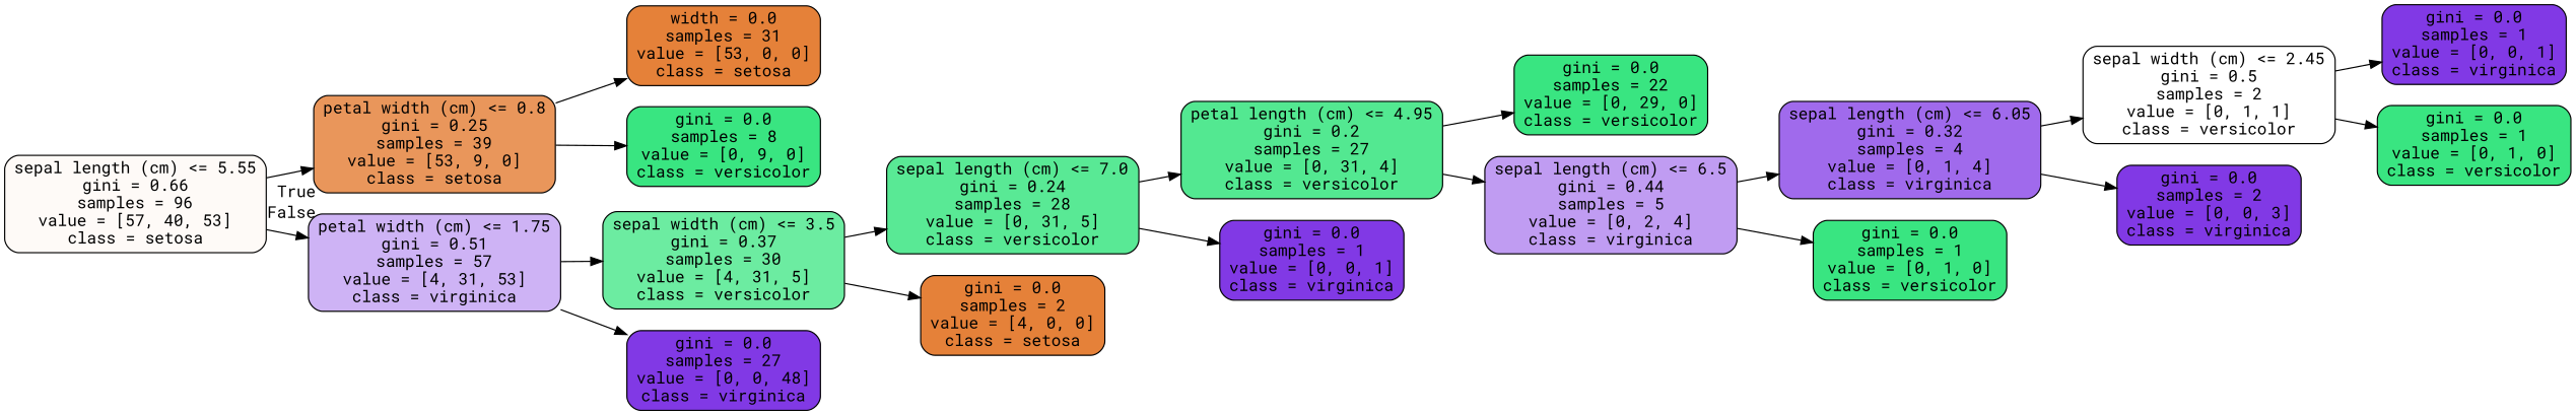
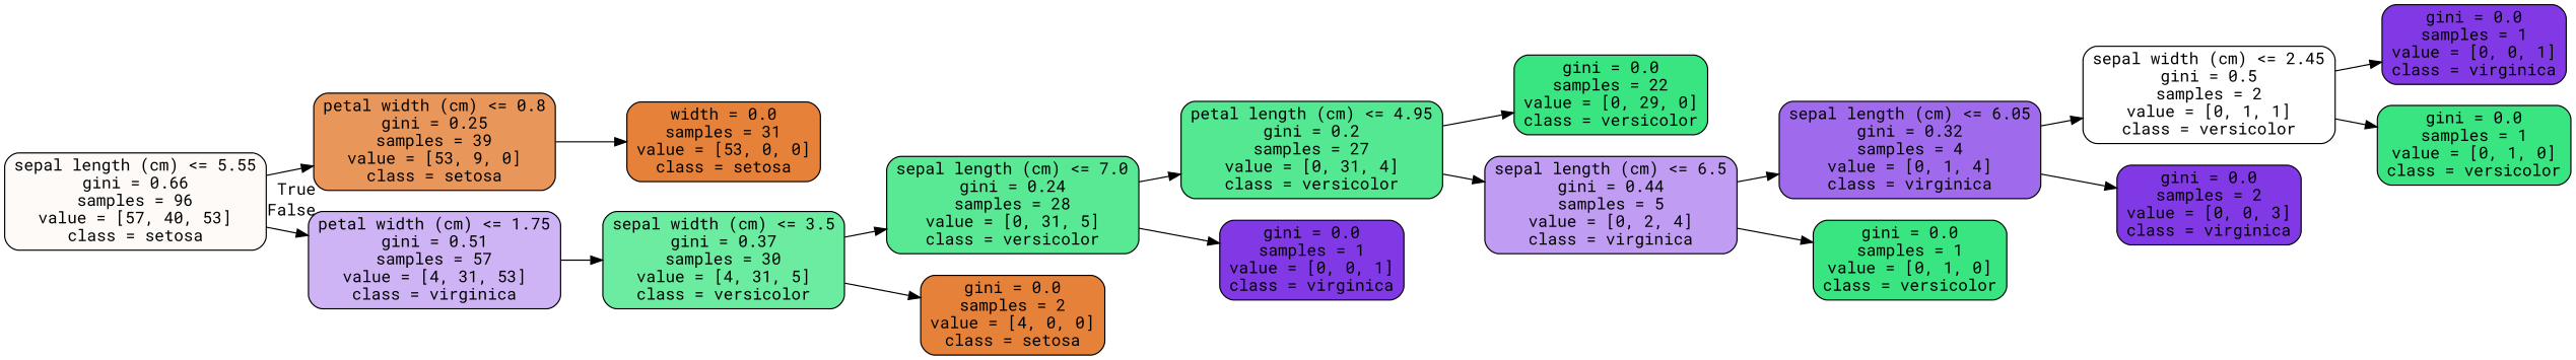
  digraph {
    fontname="Roboto Mono"
    rankdir=LR
    node [color=black fillcolor="#39e581" fontname="Roboto Mono" shape=box style="filled, rounded"]
    edge [fontname="Roboto Mono"]
    n1 [fillcolor="#fefaf7" label="sepal length (cm) <= 5.55\ngini = 0.66\nsamples = 96\nvalue = [57, 40, 53]\nclass = setosa"]
    n2 [fillcolor="#e9965b" label="petal width (cm) <= 0.8\ngini = 0.25\nsamples = 39\nvalue = [53, 9, 0]\nclass = setosa"]
    n3 [fillcolor="#ceb3f5" label="petal width (cm) <= 1.75\ngini = 0.51\nsamples = 57\nvalue = [4, 31, 53]\nclass = virginica"]
    n4 [fillcolor="#e58139" label="width = 0.0\nsamples = 31\nvalue = [53, 0, 0]\nclass = setosa"]
-   n5 [label="gini = 0.0\nsamples = 8\nvalue = [0, 9, 0]\nclass = versicolor"]
    n6 [fillcolor="#6ceca1" label="sepal width (cm) <= 3.5\ngini = 0.37\nsamples = 30\nvalue = [4, 31, 5]\nclass = versicolor"]
-   n7 [fillcolor="#8139e5" label="gini = 0.0\nsamples = 27\nvalue = [0, 0, 48]\nclass = virginica"]
    n8 [fillcolor="#59e995" label="sepal length (cm) <= 7.0\ngini = 0.24\nsamples = 28\nvalue = [0, 31, 5]\nclass = versicolor"]
    n9 [fillcolor="#e58139" label="gini = 0.0\nsamples = 2\nvalue = [4, 0, 0]\nclass = setosa"]
    n10 [fillcolor="#53e891" label="petal length (cm) <= 4.95\ngini = 0.2\nsamples = 27\nvalue = [0, 31, 4]\nclass = versicolor"]
    n11 [fillcolor="#8139e5" label="gini = 0.0\nsamples = 1\nvalue = [0, 0, 1]\nclass = virginica"]
    n12 [label="gini = 0.0\nsamples = 22\nvalue = [0, 29, 0]\nclass = versicolor"]
    n13 [fillcolor="#c09cf2" label="sepal length (cm) <= 6.5\ngini = 0.44\nsamples = 5\nvalue = [0, 2, 4]\nclass = virginica"]
    n14 [fillcolor="#a06aec" label="sepal length (cm) <= 6.05\ngini = 0.32\nsamples = 4\nvalue = [0, 1, 4]\nclass = virginica"]
    n15 [label="gini = 0.0\nsamples = 1\nvalue = [0, 1, 0]\nclass = versicolor"]
    n16 [fillcolor="#ffffff" label="sepal width (cm) <= 2.45\ngini = 0.5\nsamples = 2\nvalue = [0, 1, 1]\nclass = versicolor"]
    n17 [fillcolor="#8139e5" label="gini = 0.0\nsamples = 2\nvalue = [0, 0, 3]\nclass = virginica"]
    n18 [fillcolor="#8139e5" label="gini = 0.0\nsamples = 1\nvalue = [0, 0, 1]\nclass = virginica"]
    n19 [label="gini = 0.0\nsamples = 1\nvalue = [0, 1, 0]\nclass = versicolor"]
    n1 -> n2 [headlabel=True labelangle=45 labeldistance=2.5]
    n1 -> n3 [headlabel=False labelangle=-45 labeldistance=2.5]
    n2 -> n4
-   n2 -> n5
    n3 -> n6
-   n3 -> n7
    n6 -> n8
    n6 -> n9
    n8 -> n10
    n8 -> n11
    n10 -> n12
    n10 -> n13
    n13 -> n14
    n13 -> n15
    n14 -> n16
    n14 -> n17
    n16 -> n18
    n16 -> n19
  }
